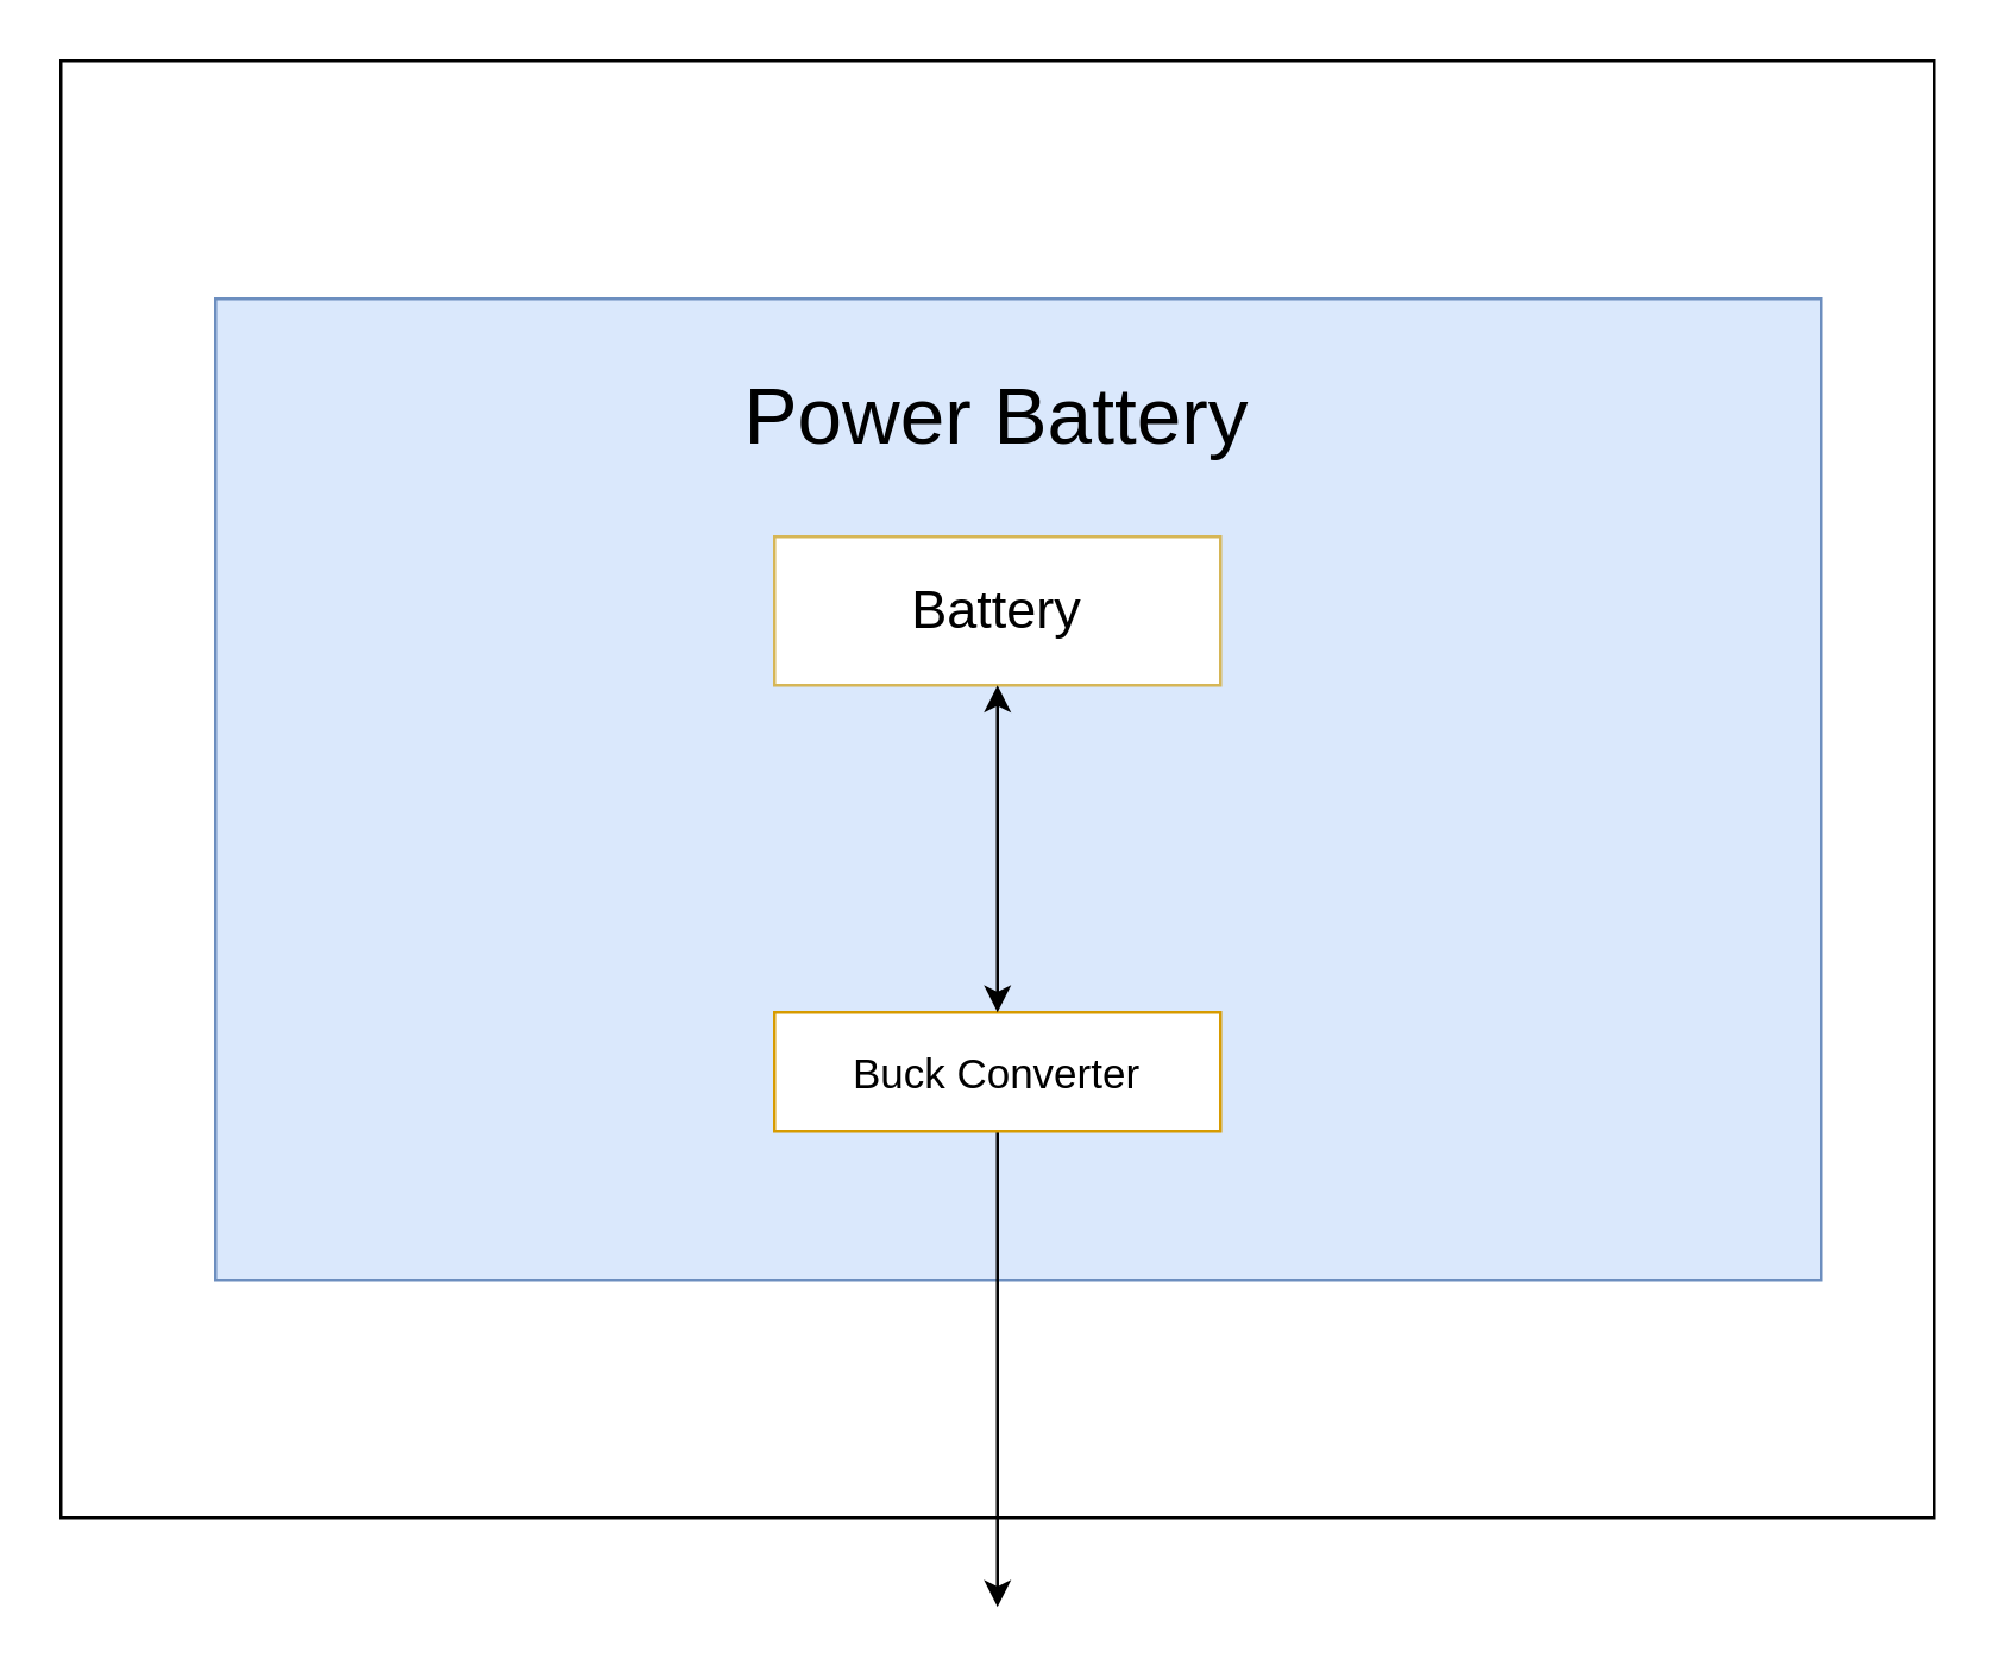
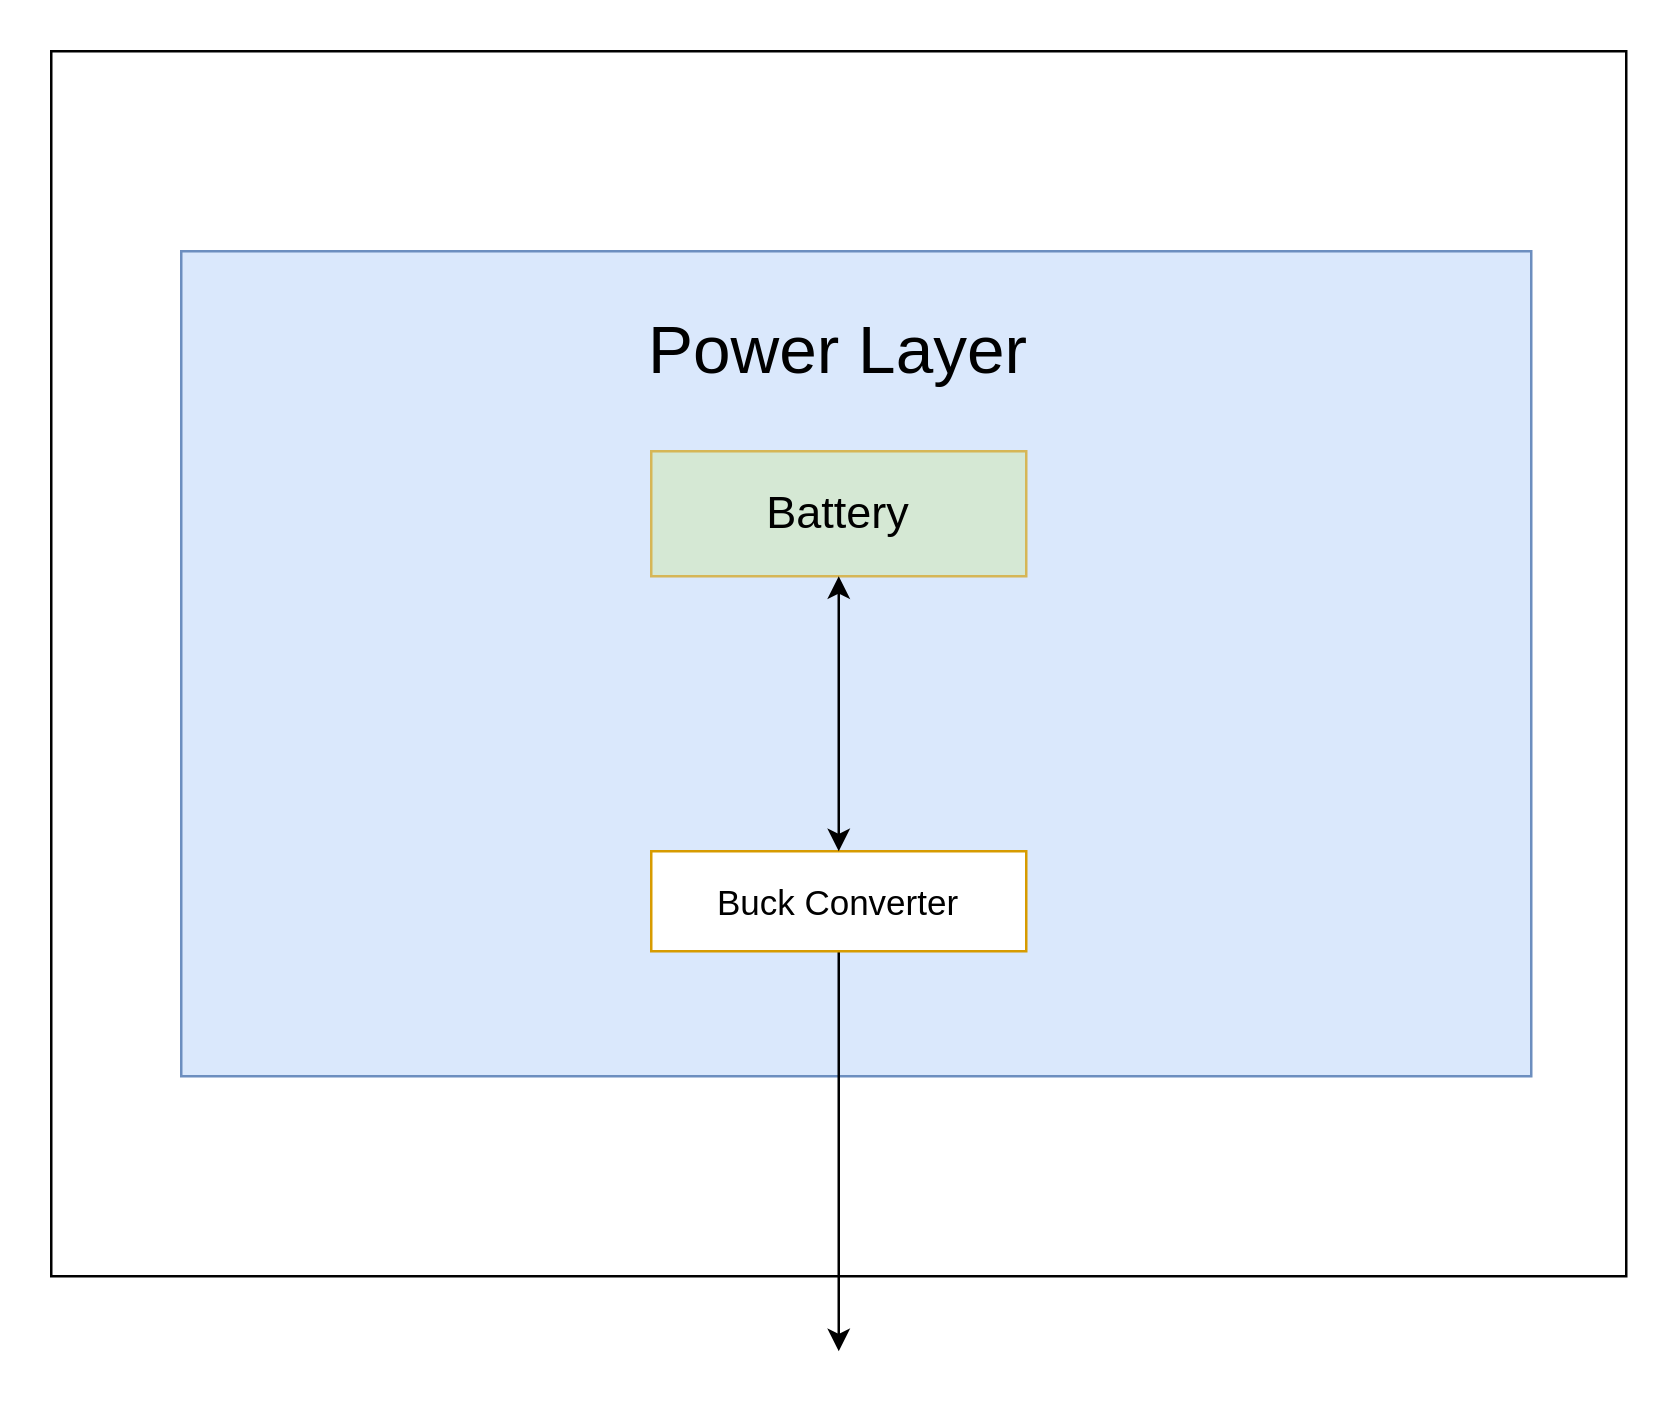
  <mxCell id="0" />
  <mxCell id="1" parent="0" />
  <mxCell id="2" value="" style="whiteSpace=wrap;html=1;aspect=fixed;" parent="1" vertex="1"><mxGeometry x="140" y="50" width="310" height="310" as="geometry" /></mxCell>
  <mxCell id="3" style="edgeStyle=orthogonalEdgeStyle;rounded=0;orthogonalLoop=1;jettySize=auto;html=1;entryX=0.5;entryY=0;entryDx=0;entryDy=0;fontSize=15;" parent="1" source="4" target="6" edge="1"><mxGeometry relative="1" as="geometry" /></mxCell>
  <mxCell id="4" value="" style="rounded=0;whiteSpace=wrap;html=1;" parent="1" vertex="1"><mxGeometry x="235" y="120" width="120" height="60" as="geometry" /></mxCell>
  <mxCell id="5" style="edgeStyle=orthogonalEdgeStyle;rounded=0;orthogonalLoop=1;jettySize=auto;html=1;exitX=0.5;exitY=1;exitDx=0;exitDy=0;fontSize=15;" parent="1" source="6" edge="1"><mxGeometry relative="1" as="geometry"><mxPoint x="295" y="390" as="targetPoint" /></mxGeometry></mxCell>
  <mxCell id="6" value="&lt;font style=&quot;font-size: 15px&quot;&gt;Buck Converter&lt;/font&gt;" style="rounded=0;whiteSpace=wrap;html=1;" parent="1" vertex="1"><mxGeometry x="235" y="230" width="120" height="60" as="geometry" /></mxCell>
  <mxCell id="7" value="&lt;font style=&quot;font-size: 15px&quot;&gt;Power Delivery Subsystem&lt;/font&gt;" style="text;html=1;strokeColor=none;fillColor=none;align=center;verticalAlign=middle;whiteSpace=wrap;rounded=0;" parent="1" vertex="1"><mxGeometry x="170.63" y="60" width="248.75" height="50" as="geometry" /></mxCell>
  <mxCell id="8" value="Batteries" style="text;html=1;strokeColor=none;fillColor=none;align=center;verticalAlign=middle;whiteSpace=wrap;rounded=0;fontSize=15;" parent="1" vertex="1"><mxGeometry x="265" y="135" width="60" height="30" as="geometry" /></mxCell>
  <mxCell id="9" value="Output" style="text;html=1;strokeColor=none;fillColor=none;align=center;verticalAlign=middle;whiteSpace=wrap;rounded=0;fontSize=15;" parent="1" vertex="1"><mxGeometry x="265" y="400" width="60" height="30" as="geometry" /></mxCell>
  <mxCell id="10" value="" style="rounded=0;whiteSpace=wrap;html=1;fontSize=14;" vertex="1" parent="1"><mxGeometry x="20" y="20" width="630" height="490" as="geometry" /></mxCell>
  <mxCell id="11" value="" style="rounded=0;whiteSpace=wrap;html=1;fillColor=#dae8fc;strokeColor=#6c8ebf;" vertex="1" parent="1"><mxGeometry x="72" y="100" width="540" height="330" as="geometry" /></mxCell>
- <mxCell id="12" value="Power Battery" style="text;html=1;strokeColor=none;fillColor=none;align=center;verticalAlign=middle;whiteSpace=wrap;rounded=0;fontSize=27;" vertex="1" parent="1"><mxGeometry x="185" y="110" width="300" height="60" as="geometry" /></mxCell>
- <mxCell id="13" value="Battery" style="rounded=0;whiteSpace=wrap;html=1;fontSize=18;fillColor=#FFFFFF;strokeColor=#d6b656;" vertex="1" parent="1"><mxGeometry x="260" y="180" width="150" height="50" as="geometry" /></mxCell>
+ <mxCell id="12" value="Power Layer" style="text;html=1;strokeColor=none;fillColor=none;align=center;verticalAlign=middle;whiteSpace=wrap;rounded=0;fontSize=27;" vertex="1" parent="1"><mxGeometry x="185" y="110" width="300" height="60" as="geometry" /></mxCell>
+ <mxCell id="13" value="Battery" style="rounded=0;whiteSpace=wrap;html=1;fontSize=18;fillColor=#d5e8d4;strokeColor=#d6b656;" vertex="1" parent="1"><mxGeometry x="260" y="180" width="150" height="50" as="geometry" /></mxCell>
  <mxCell id="14" value="" style="endArrow=classic;html=1;rounded=0;endSize=6;jumpSize=10;exitX=0.5;exitY=1;exitDx=0;exitDy=0;" edge="1" parent="1" source="15"><mxGeometry width="50" height="50" relative="1" as="geometry"><mxPoint x="-20" y="340" as="sourcePoint" /><mxPoint x="335" y="540" as="targetPoint" /></mxGeometry></mxCell>
  <mxCell id="15" value="&lt;span style=&quot;font-size: 14px&quot;&gt;Buck Converter&lt;br&gt;&lt;/span&gt;" style="rounded=0;whiteSpace=wrap;html=1;fontSize=18;fillColor=#FFFFFF;strokeColor=#d79b00;" vertex="1" parent="1"><mxGeometry x="260" y="340" width="150" height="40" as="geometry" /></mxCell>
  <mxCell id="16" value="" style="endArrow=classic;startArrow=classic;html=1;rounded=0;endSize=6;jumpSize=10;exitX=0.5;exitY=0;exitDx=0;exitDy=0;entryX=0.5;entryY=1;entryDx=0;entryDy=0;" edge="1" parent="1" source="15" target="13"><mxGeometry width="50" height="50" relative="1" as="geometry"><mxPoint x="320" y="360" as="sourcePoint" /><mxPoint x="370" y="310" as="targetPoint" /></mxGeometry></mxCell>
